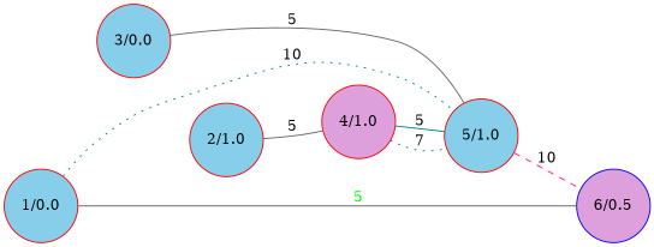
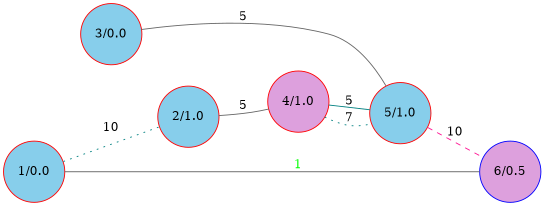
  graph {
    rankdir=LR
    node [Country="United States" betweeness=0.0 color=red fillcolor=skyblue shape=circle status=destroyed style=filled type=normal weight=0 Internal=1]
    edge [LinkLabel="OC-192c" LinkNote=c LinkType="OC-192" capacity=5 color=teal labelfont=red status=destroyed style=solid type=normal weight=0.02]
    n1 [Latitude=40.71427 Longitude=-74.00597 label="1/0.0" status=repaired type=green Internal=""]
    n2 [Latitude=41.85003 Longitude=-87.65005 betweeness=1.0 label="2/1.0" Internal=""]
    n3 [Latitude=34.05223 Longitude=-118.24368 color=blue fillcolor=plum label="6/0.5" status=repaired type=green]
    n4 [Latitude=47.60621 Longitude=-122.33207 betweeness=1.0 fillcolor=plum label="4/1.0"]
    n5 [Latitude=38.89511 Longitude=-77.03637 label="3/0.0"]
    n6 [Latitude=37.36883 Longitude=-122.03635 betweeness=1.0 label="5/1.0"]
-   n1 -- n6 [capacity=10 label=10 style=dotted weight=0.01]
-   n1 -- n3 [color=gray40 demand=1 fontcolor=green label=5 root_edge="(1, 6)" splitted_edge=False type=green LinkLabel="" LinkNote="" LinkType="" capacity="" labelfont="" status="" weight=""]
+   n1 -- n2 [capacity=10 label=10 style=dotted weight=0.01]
+   n1 -- n3 [color=gray40 demand=1 fontcolor=green label=1 root_edge="(1, 6)" splitted_edge=False type=green LinkLabel="" LinkNote="" LinkType="" capacity="" labelfont="" status="" weight=""]
    n2 -- n4 [color=gray40 label=5]
    n4 -- n6 [label=5]
    n4 -- n6 [capacity=7 label=7 style=dotted weight=0.0142857142857]
    n5 -- n6 [color=gray40 label=5]
    n6 -- n3 [capacity=10 color=deeppink label=10 style=dashed weight=0.01]
  }
